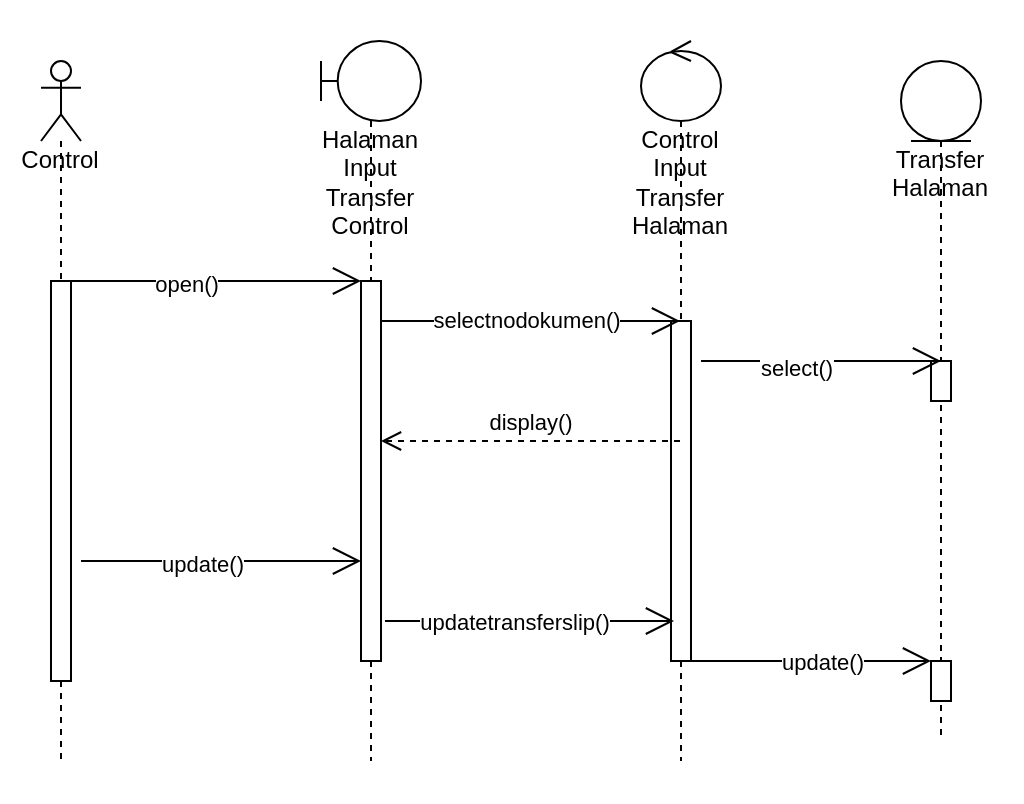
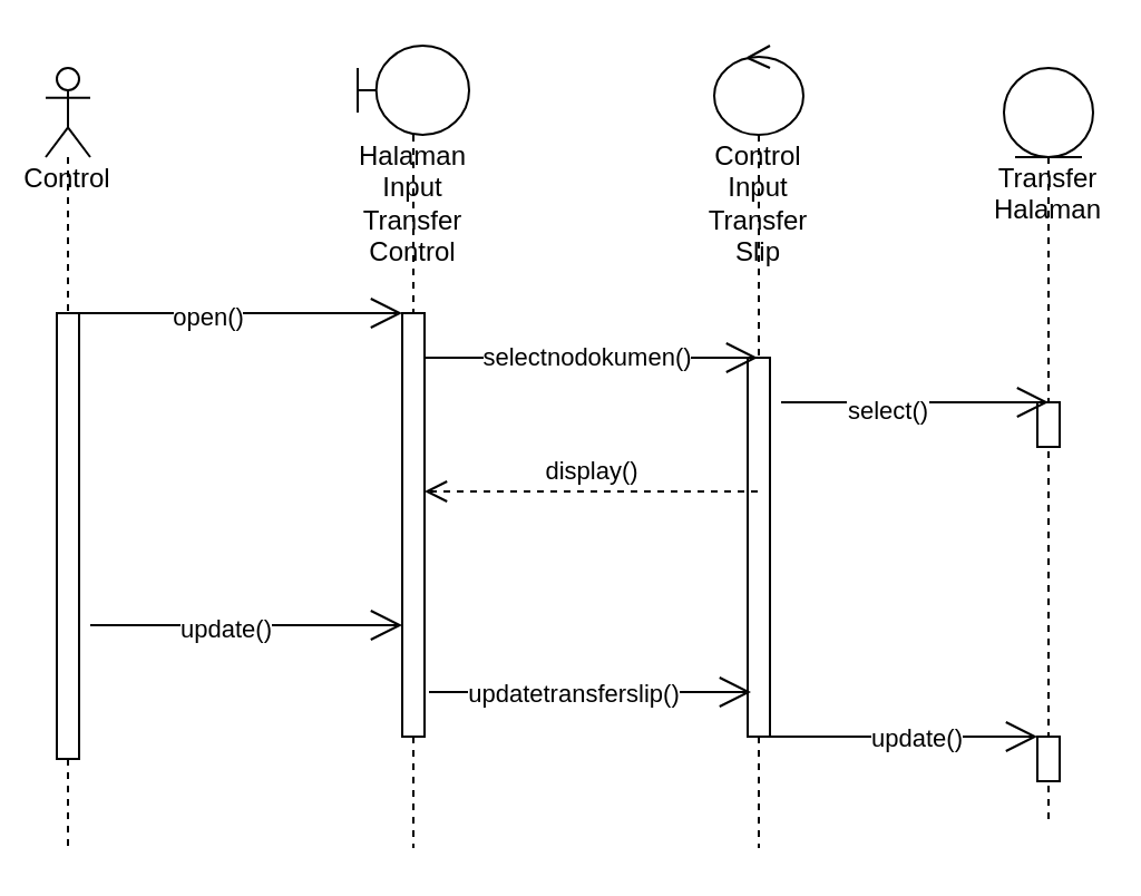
  <mxCell id="0" />
  <mxCell id="1" parent="0" />
  <mxCell id="2" value="Control" style="shape=umlLifeline;participant=umlActor;perimeter=lifelinePerimeter;whiteSpace=wrap;html=1;container=1;collapsible=0;recursiveResize=0;verticalAlign=top;spacingTop=36;outlineConnect=0;" parent="1" vertex="1"><mxGeometry x="20" y="30" width="20" height="350" as="geometry" /></mxCell>
  <mxCell id="3" value="" style="html=1;points=[];perimeter=orthogonalPerimeter;" parent="2" vertex="1"><mxGeometry x="5" y="110" width="10" height="200" as="geometry" /></mxCell>
  <mxCell id="4" value="Halaman Input Transfer Control" style="shape=umlLifeline;participant=umlBoundary;perimeter=lifelinePerimeter;whiteSpace=wrap;html=1;container=1;collapsible=0;recursiveResize=0;verticalAlign=top;spacingTop=36;outlineConnect=0;" parent="1" vertex="1"><mxGeometry x="160" y="20" width="50" height="360" as="geometry" /></mxCell>
  <mxCell id="5" value="" style="html=1;points=[];perimeter=orthogonalPerimeter;" parent="4" vertex="1"><mxGeometry x="20" y="120" width="10" height="190" as="geometry" /></mxCell>
- <mxCell id="6" value="Control Input Transfer Halaman" style="shape=umlLifeline;participant=umlControl;perimeter=lifelinePerimeter;whiteSpace=wrap;html=1;container=1;collapsible=0;recursiveResize=0;verticalAlign=top;spacingTop=36;outlineConnect=0;" parent="1" vertex="1"><mxGeometry x="320" y="20" width="40" height="360" as="geometry" /></mxCell>
+ <mxCell id="6" value="Control Input Transfer Slip" style="shape=umlLifeline;participant=umlControl;perimeter=lifelinePerimeter;whiteSpace=wrap;html=1;container=1;collapsible=0;recursiveResize=0;verticalAlign=top;spacingTop=36;outlineConnect=0;" parent="1" vertex="1"><mxGeometry x="320" y="20" width="40" height="360" as="geometry" /></mxCell>
  <mxCell id="7" value="" style="html=1;points=[];perimeter=orthogonalPerimeter;" parent="6" vertex="1"><mxGeometry x="15" y="140" width="10" height="170" as="geometry" /></mxCell>
  <mxCell id="8" value="Transfer Halaman" style="shape=umlLifeline;participant=umlEntity;perimeter=lifelinePerimeter;whiteSpace=wrap;html=1;container=1;collapsible=0;recursiveResize=0;verticalAlign=top;spacingTop=36;outlineConnect=0;" parent="1" vertex="1"><mxGeometry x="450" y="30" width="40" height="340" as="geometry" /></mxCell>
  <mxCell id="9" value="" style="html=1;points=[];perimeter=orthogonalPerimeter;" parent="8" vertex="1"><mxGeometry x="15" y="300" width="10" height="20" as="geometry" /></mxCell>
  <mxCell id="10" value="" style="html=1;points=[];perimeter=orthogonalPerimeter;" vertex="1" parent="8"><mxGeometry x="15" y="150" width="10" height="20" as="geometry" /></mxCell>
  <mxCell id="11" value="" style="endArrow=open;endFill=1;endSize=12;html=1;rounded=0;" parent="1" edge="1"><mxGeometry width="160" relative="1" as="geometry"><mxPoint x="30" y="140" as="sourcePoint" /><mxPoint x="180" y="140" as="targetPoint" /></mxGeometry></mxCell>
  <mxCell id="12" value="open()" style="edgeLabel;html=1;align=center;verticalAlign=middle;resizable=0;points=[];" parent="11" vertex="1" connectable="0"><mxGeometry x="-0.173" y="-1" relative="1" as="geometry"><mxPoint as="offset" /></mxGeometry></mxCell>
  <mxCell id="13" value="" style="endArrow=open;endFill=1;endSize=12;html=1;rounded=0;" parent="1" edge="1"><mxGeometry width="160" relative="1" as="geometry"><mxPoint x="192" y="310" as="sourcePoint" /><mxPoint x="336.5" y="310" as="targetPoint" /><Array as="points"><mxPoint x="247" y="310" /></Array></mxGeometry></mxCell>
  <mxCell id="14" value="updatetransferslip()" style="edgeLabel;html=1;align=center;verticalAlign=middle;resizable=0;points=[];" parent="13" vertex="1" connectable="0"><mxGeometry x="-0.3" y="1" relative="1" as="geometry"><mxPoint x="13" y="1" as="offset" /></mxGeometry></mxCell>
  <mxCell id="15" value="" style="endArrow=open;endFill=1;endSize=12;html=1;rounded=0;" parent="1" edge="1"><mxGeometry width="160" relative="1" as="geometry"><mxPoint x="40" y="280" as="sourcePoint" /><mxPoint x="180" y="280" as="targetPoint" /><Array as="points" /></mxGeometry></mxCell>
  <mxCell id="16" value="update()" style="edgeLabel;html=1;align=center;verticalAlign=middle;resizable=0;points=[];" parent="15" vertex="1" connectable="0"><mxGeometry x="-0.343" y="-1" relative="1" as="geometry"><mxPoint x="14" as="offset" /></mxGeometry></mxCell>
  <mxCell id="17" value="" style="endArrow=open;endFill=1;endSize=12;html=1;rounded=0;" edge="1" parent="1"><mxGeometry width="160" relative="1" as="geometry"><mxPoint x="345" y="330" as="sourcePoint" /><mxPoint x="465" y="330" as="targetPoint" /></mxGeometry></mxCell>
  <mxCell id="18" value="update()" style="edgeLabel;html=1;align=center;verticalAlign=middle;resizable=0;points=[];" vertex="1" connectable="0" parent="17"><mxGeometry x="-0.343" y="-1" relative="1" as="geometry"><mxPoint x="26" y="-1" as="offset" /></mxGeometry></mxCell>
  <mxCell id="19" value="" style="endArrow=open;endFill=1;endSize=12;html=1;rounded=0;fontSize=11;" edge="1" parent="1" target="6"><mxGeometry width="160" relative="1" as="geometry"><mxPoint x="190" y="160" as="sourcePoint" /><mxPoint x="310" y="160.5" as="targetPoint" /></mxGeometry></mxCell>
  <mxCell id="20" value="selectnodokumen()" style="edgeLabel;html=1;align=center;verticalAlign=middle;resizable=0;points=[];fontSize=11;" vertex="1" connectable="0" parent="19"><mxGeometry x="-0.2" relative="1" as="geometry"><mxPoint x="12" y="-1" as="offset" /></mxGeometry></mxCell>
  <mxCell id="21" value="" style="endArrow=open;endFill=1;endSize=12;html=1;rounded=0;fontSize=11;" edge="1" parent="1"><mxGeometry width="160" relative="1" as="geometry"><mxPoint x="350" y="180" as="sourcePoint" /><mxPoint x="470" y="180" as="targetPoint" /></mxGeometry></mxCell>
  <mxCell id="22" value="select()" style="edgeLabel;html=1;align=center;verticalAlign=middle;resizable=0;points=[];fontSize=11;" vertex="1" connectable="0" parent="21"><mxGeometry x="-0.217" y="-3" relative="1" as="geometry"><mxPoint as="offset" /></mxGeometry></mxCell>
  <mxCell id="23" value="display()" style="html=1;verticalAlign=bottom;endArrow=open;dashed=1;endSize=8;rounded=0;fontSize=11;" edge="1" parent="1" source="6"><mxGeometry relative="1" as="geometry"><mxPoint x="270" y="220" as="sourcePoint" /><mxPoint x="190" y="220" as="targetPoint" /></mxGeometry></mxCell>
